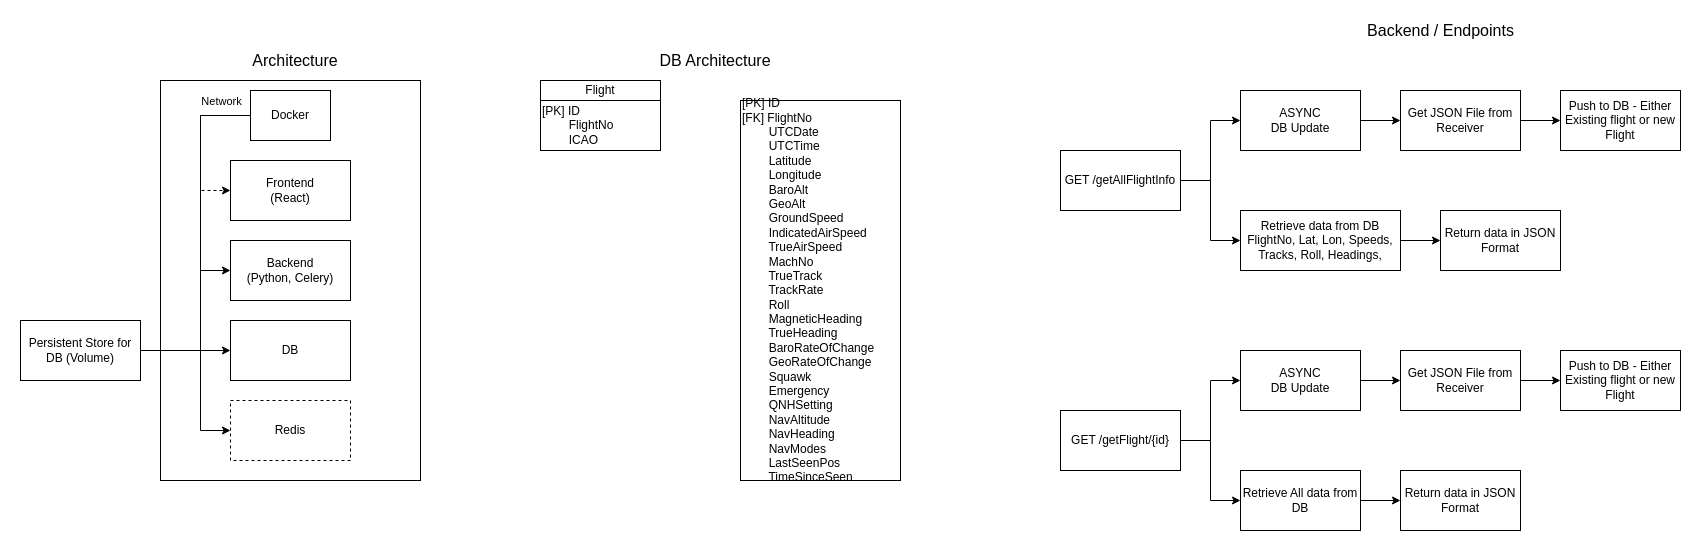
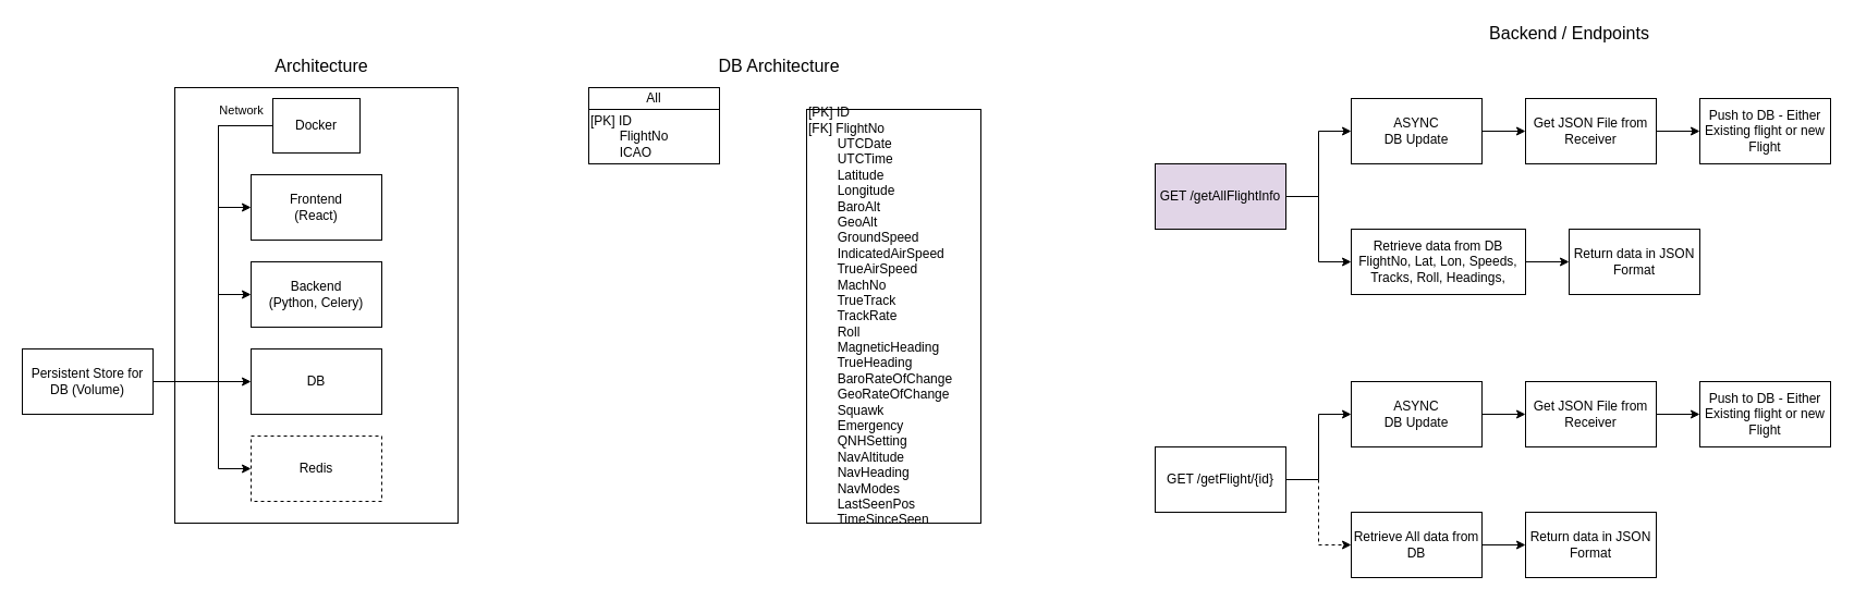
  <mxCell id="0" />
  <mxCell id="1" parent="0" />
- <mxCell id="2" value="Flight" style="rounded=0;whiteSpace=wrap;html=1;" parent="1" vertex="1"><mxGeometry x="540" y="80" width="120" height="20" as="geometry" /></mxCell>
+ <mxCell id="2" value="All" style="rounded=0;whiteSpace=wrap;html=1;" parent="1" vertex="1"><mxGeometry x="540" y="80" width="120" height="20" as="geometry" /></mxCell>
  <mxCell id="3" value="[PK] ID&lt;br&gt;&amp;nbsp; &amp;nbsp; &amp;nbsp; &amp;nbsp; FlightNo&lt;br&gt;&amp;nbsp; &amp;nbsp; &amp;nbsp; &amp;nbsp; ICAO" style="rounded=0;whiteSpace=wrap;html=1;align=left;" parent="1" vertex="1"><mxGeometry x="540" y="100" width="120" height="50" as="geometry" /></mxCell>
  <mxCell id="4" value="[PK] ID&lt;br&gt;[FK] FlightNo&lt;br&gt;&amp;nbsp; &amp;nbsp; &amp;nbsp; &amp;nbsp; UTCDate&lt;br&gt;&amp;nbsp; &amp;nbsp; &amp;nbsp; &amp;nbsp; UTCTime&lt;br&gt;&amp;nbsp; &amp;nbsp; &amp;nbsp; &amp;nbsp; Latitude&lt;br&gt;&amp;nbsp; &amp;nbsp; &amp;nbsp; &amp;nbsp; Longitude&lt;br&gt;&amp;nbsp; &amp;nbsp; &amp;nbsp; &amp;nbsp; BaroAlt&lt;br&gt;&amp;nbsp; &amp;nbsp; &amp;nbsp; &amp;nbsp; GeoAlt&lt;br&gt;&amp;nbsp; &amp;nbsp; &amp;nbsp; &amp;nbsp; GroundSpeed&lt;br&gt;&amp;nbsp; &amp;nbsp; &amp;nbsp; &amp;nbsp; IndicatedAirSpeed&lt;br&gt;&amp;nbsp; &amp;nbsp; &amp;nbsp; &amp;nbsp; TrueAirSpeed&lt;br&gt;&amp;nbsp; &amp;nbsp; &amp;nbsp; &amp;nbsp; MachNo&lt;br&gt;&amp;nbsp; &amp;nbsp; &amp;nbsp; &amp;nbsp; TrueTrack&lt;br&gt;&amp;nbsp; &amp;nbsp; &amp;nbsp; &amp;nbsp; TrackRate&lt;br&gt;&amp;nbsp; &amp;nbsp; &amp;nbsp; &amp;nbsp; Roll&lt;br&gt;&amp;nbsp; &amp;nbsp; &amp;nbsp; &amp;nbsp; MagneticHeading&lt;br&gt;&amp;nbsp; &amp;nbsp; &amp;nbsp; &amp;nbsp; TrueHeading&lt;br&gt;&amp;nbsp; &amp;nbsp; &amp;nbsp; &amp;nbsp; BaroRateOfChange&lt;br&gt;&amp;nbsp; &amp;nbsp; &amp;nbsp; &amp;nbsp; GeoRateOfChange&lt;br&gt;&amp;nbsp; &amp;nbsp; &amp;nbsp; &amp;nbsp; Squawk&lt;br&gt;&amp;nbsp; &amp;nbsp; &amp;nbsp; &amp;nbsp; Emergency&lt;br&gt;&amp;nbsp; &amp;nbsp; &amp;nbsp; &amp;nbsp; QNHSetting&lt;br&gt;&amp;nbsp; &amp;nbsp; &amp;nbsp; &amp;nbsp; NavAltitude&lt;br&gt;&amp;nbsp; &amp;nbsp; &amp;nbsp; &amp;nbsp; NavHeading&lt;br&gt;&amp;nbsp; &amp;nbsp; &amp;nbsp; &amp;nbsp; NavModes&lt;br&gt;&amp;nbsp; &amp;nbsp; &amp;nbsp; &amp;nbsp; LastSeenPos&lt;br&gt;&amp;nbsp; &amp;nbsp; &amp;nbsp; &amp;nbsp; TimeSinceSeen" style="rounded=0;whiteSpace=wrap;html=1;align=left;" parent="1" vertex="1"><mxGeometry x="740" y="100" width="160" height="380" as="geometry" /></mxCell>
  <mxCell id="5" style="edgeStyle=orthogonalEdgeStyle;rounded=0;orthogonalLoop=1;jettySize=auto;html=1;exitX=1;exitY=0.5;exitDx=0;exitDy=0;entryX=0;entryY=0.5;entryDx=0;entryDy=0;" edge="1" parent="1" source="7" target="9"><mxGeometry relative="1" as="geometry" /></mxCell>
  <mxCell id="6" style="edgeStyle=orthogonalEdgeStyle;rounded=0;orthogonalLoop=1;jettySize=auto;html=1;exitX=1;exitY=0.5;exitDx=0;exitDy=0;entryX=0;entryY=0.5;entryDx=0;entryDy=0;" edge="1" parent="1" source="7" target="14"><mxGeometry relative="1" as="geometry" /></mxCell>
- <mxCell id="7" value="GET /getAllFlightInfo" style="rounded=0;whiteSpace=wrap;html=1;" vertex="1" parent="1"><mxGeometry x="1060" y="150" width="120" height="60" as="geometry" /></mxCell>
+ <mxCell id="7" value="GET /getAllFlightInfo" style="rounded=0;whiteSpace=wrap;html=1;fillColor=#e1d5e7;" vertex="1" parent="1"><mxGeometry x="1060" y="150" width="120" height="60" as="geometry" /></mxCell>
  <mxCell id="8" style="edgeStyle=orthogonalEdgeStyle;rounded=0;orthogonalLoop=1;jettySize=auto;html=1;exitX=1;exitY=0.5;exitDx=0;exitDy=0;entryX=0;entryY=0.5;entryDx=0;entryDy=0;" edge="1" parent="1" source="9" target="11"><mxGeometry relative="1" as="geometry" /></mxCell>
  <mxCell id="9" value="ASYNC&lt;br&gt;DB Update" style="rounded=0;whiteSpace=wrap;html=1;" vertex="1" parent="1"><mxGeometry x="1240" y="90" width="120" height="60" as="geometry" /></mxCell>
  <mxCell id="10" style="edgeStyle=orthogonalEdgeStyle;rounded=0;orthogonalLoop=1;jettySize=auto;html=1;exitX=1;exitY=0.5;exitDx=0;exitDy=0;" edge="1" parent="1" source="11" target="12"><mxGeometry relative="1" as="geometry" /></mxCell>
  <mxCell id="11" value="Get JSON File from Receiver" style="rounded=0;whiteSpace=wrap;html=1;" vertex="1" parent="1"><mxGeometry x="1400" y="90" width="120" height="60" as="geometry" /></mxCell>
  <mxCell id="12" value="Push to DB - Either Existing flight or new Flight" style="rounded=0;whiteSpace=wrap;html=1;" vertex="1" parent="1"><mxGeometry x="1560" y="90" width="120" height="60" as="geometry" /></mxCell>
  <mxCell id="13" style="edgeStyle=orthogonalEdgeStyle;rounded=0;orthogonalLoop=1;jettySize=auto;html=1;exitX=1;exitY=0.5;exitDx=0;exitDy=0;entryX=0;entryY=0.5;entryDx=0;entryDy=0;" edge="1" parent="1" source="14" target="15"><mxGeometry relative="1" as="geometry" /></mxCell>
  <mxCell id="14" value="Retrieve data from DB&lt;br&gt;FlightNo, Lat, Lon, Speeds, Tracks, Roll, Headings," style="rounded=0;whiteSpace=wrap;html=1;" vertex="1" parent="1"><mxGeometry x="1240" y="210" width="160" height="60" as="geometry" /></mxCell>
  <mxCell id="15" value="Return data in JSON Format" style="rounded=0;whiteSpace=wrap;html=1;" vertex="1" parent="1"><mxGeometry x="1440" y="210" width="120" height="60" as="geometry" /></mxCell>
  <mxCell id="16" style="edgeStyle=orthogonalEdgeStyle;rounded=0;orthogonalLoop=1;jettySize=auto;html=1;exitX=1;exitY=0.5;exitDx=0;exitDy=0;entryX=0;entryY=0.5;entryDx=0;entryDy=0;" edge="1" parent="1" source="18" target="20"><mxGeometry relative="1" as="geometry" /></mxCell>
- <mxCell id="17" style="edgeStyle=orthogonalEdgeStyle;rounded=0;orthogonalLoop=1;jettySize=auto;html=1;exitX=1;exitY=0.5;exitDx=0;exitDy=0;entryX=0;entryY=0.5;entryDx=0;entryDy=0;" edge="1" parent="1" source="18" target="25"><mxGeometry relative="1" as="geometry" /></mxCell>
+ <mxCell id="17" style="edgeStyle=orthogonalEdgeStyle;rounded=0;orthogonalLoop=1;jettySize=auto;html=1;exitX=1;exitY=0.5;exitDx=0;exitDy=0;entryX=0;entryY=0.5;entryDx=0;entryDy=0;dashed=1;" edge="1" parent="1" source="18" target="25"><mxGeometry relative="1" as="geometry" /></mxCell>
  <mxCell id="18" value="GET /getFlight/{id}" style="rounded=0;whiteSpace=wrap;html=1;" vertex="1" parent="1"><mxGeometry x="1060" y="410" width="120" height="60" as="geometry" /></mxCell>
  <mxCell id="19" style="edgeStyle=orthogonalEdgeStyle;rounded=0;orthogonalLoop=1;jettySize=auto;html=1;exitX=1;exitY=0.5;exitDx=0;exitDy=0;entryX=0;entryY=0.5;entryDx=0;entryDy=0;" edge="1" parent="1" source="20" target="22"><mxGeometry relative="1" as="geometry" /></mxCell>
  <mxCell id="20" value="ASYNC&lt;br&gt;DB Update" style="rounded=0;whiteSpace=wrap;html=1;" vertex="1" parent="1"><mxGeometry x="1240" y="350" width="120" height="60" as="geometry" /></mxCell>
  <mxCell id="21" style="edgeStyle=orthogonalEdgeStyle;rounded=0;orthogonalLoop=1;jettySize=auto;html=1;exitX=1;exitY=0.5;exitDx=0;exitDy=0;" edge="1" parent="1" source="22" target="23"><mxGeometry relative="1" as="geometry" /></mxCell>
  <mxCell id="22" value="Get JSON File from Receiver" style="rounded=0;whiteSpace=wrap;html=1;" vertex="1" parent="1"><mxGeometry x="1400" y="350" width="120" height="60" as="geometry" /></mxCell>
  <mxCell id="23" value="Push to DB - Either Existing flight or new Flight" style="rounded=0;whiteSpace=wrap;html=1;" vertex="1" parent="1"><mxGeometry x="1560" y="350" width="120" height="60" as="geometry" /></mxCell>
  <mxCell id="24" style="edgeStyle=orthogonalEdgeStyle;rounded=0;orthogonalLoop=1;jettySize=auto;html=1;exitX=1;exitY=0.5;exitDx=0;exitDy=0;entryX=0;entryY=0.5;entryDx=0;entryDy=0;" edge="1" parent="1" source="25" target="26"><mxGeometry relative="1" as="geometry" /></mxCell>
  <mxCell id="25" value="Retrieve All data from DB" style="rounded=0;whiteSpace=wrap;html=1;" vertex="1" parent="1"><mxGeometry x="1240" y="470" width="120" height="60" as="geometry" /></mxCell>
  <mxCell id="26" value="Return data in JSON Format" style="rounded=0;whiteSpace=wrap;html=1;" vertex="1" parent="1"><mxGeometry x="1400" y="470" width="120" height="60" as="geometry" /></mxCell>
  <mxCell id="27" value="" style="rounded=0;whiteSpace=wrap;html=1;" vertex="1" parent="1"><mxGeometry x="160" y="80" width="260" height="400" as="geometry" /></mxCell>
- <mxCell id="28" style="edgeStyle=orthogonalEdgeStyle;rounded=0;orthogonalLoop=1;jettySize=auto;html=1;exitX=0;exitY=0.5;exitDx=0;exitDy=0;entryX=0;entryY=0.5;entryDx=0;entryDy=0;dashed=1;" edge="1" parent="1" source="32" target="33"><mxGeometry relative="1" as="geometry"><Array as="points"><mxPoint x="200" y="115" /><mxPoint x="200" y="190" /></Array></mxGeometry></mxCell>
+ <mxCell id="28" style="edgeStyle=orthogonalEdgeStyle;rounded=0;orthogonalLoop=1;jettySize=auto;html=1;exitX=0;exitY=0.5;exitDx=0;exitDy=0;entryX=0;entryY=0.5;entryDx=0;entryDy=0;" edge="1" parent="1" source="32" target="33"><mxGeometry relative="1" as="geometry"><Array as="points"><mxPoint x="200" y="115" /><mxPoint x="200" y="190" /></Array></mxGeometry></mxCell>
  <mxCell id="29" style="edgeStyle=orthogonalEdgeStyle;rounded=0;orthogonalLoop=1;jettySize=auto;html=1;exitX=0;exitY=0.5;exitDx=0;exitDy=0;entryX=0;entryY=0.5;entryDx=0;entryDy=0;" edge="1" parent="1" source="32" target="34"><mxGeometry relative="1" as="geometry"><Array as="points"><mxPoint x="200" y="115" /><mxPoint x="200" y="270" /></Array></mxGeometry></mxCell>
  <mxCell id="30" style="edgeStyle=orthogonalEdgeStyle;rounded=0;orthogonalLoop=1;jettySize=auto;html=1;exitX=0;exitY=0.5;exitDx=0;exitDy=0;entryX=0;entryY=0.5;entryDx=0;entryDy=0;" edge="1" parent="1" source="32" target="36"><mxGeometry relative="1" as="geometry"><Array as="points"><mxPoint x="200" y="115" /><mxPoint x="200" y="430" /></Array></mxGeometry></mxCell>
  <mxCell id="31" value="Network" style="text;html=1;resizable=0;points=[];align=center;verticalAlign=middle;labelBackgroundColor=none;fontSize=11;" vertex="1" connectable="0" parent="30"><mxGeometry x="-0.843" y="3" relative="1" as="geometry"><mxPoint x="1" y="-18" as="offset" /></mxGeometry></mxCell>
  <mxCell id="32" value="Docker" style="rounded=0;whiteSpace=wrap;html=1;" vertex="1" parent="1"><mxGeometry x="250" y="90" width="80" height="50" as="geometry" /></mxCell>
  <mxCell id="33" value="Frontend&lt;br&gt;(React)" style="rounded=0;whiteSpace=wrap;html=1;" vertex="1" parent="1"><mxGeometry x="230" y="160" width="120" height="60" as="geometry" /></mxCell>
  <mxCell id="34" value="Backend&lt;br&gt;(Python, Celery)" style="rounded=0;whiteSpace=wrap;html=1;" vertex="1" parent="1"><mxGeometry x="230" y="240" width="120" height="60" as="geometry" /></mxCell>
  <mxCell id="35" value="DB" style="rounded=0;whiteSpace=wrap;html=1;" vertex="1" parent="1"><mxGeometry x="230" y="320" width="120" height="60" as="geometry" /></mxCell>
  <mxCell id="36" value="Redis" style="rounded=0;whiteSpace=wrap;html=1;dashed=1;" vertex="1" parent="1"><mxGeometry x="230" y="400" width="120" height="60" as="geometry" /></mxCell>
  <mxCell id="37" style="edgeStyle=orthogonalEdgeStyle;rounded=0;orthogonalLoop=1;jettySize=auto;html=1;exitX=1;exitY=0.5;exitDx=0;exitDy=0;entryX=0;entryY=0.5;entryDx=0;entryDy=0;" edge="1" parent="1" source="38" target="35"><mxGeometry relative="1" as="geometry" /></mxCell>
  <mxCell id="38" value="Persistent Store for DB (Volume)" style="rounded=0;whiteSpace=wrap;html=1;" vertex="1" parent="1"><mxGeometry x="20" y="320" width="120" height="60" as="geometry" /></mxCell>
  <mxCell id="39" value="Architecture" style="text;html=1;strokeColor=none;fillColor=none;align=center;verticalAlign=middle;whiteSpace=wrap;rounded=0;fontSize=16;" vertex="1" parent="1"><mxGeometry x="240" y="50" width="110" height="20" as="geometry" /></mxCell>
  <mxCell id="40" value="Backend / Endpoints" style="text;html=1;strokeColor=none;fillColor=none;align=center;verticalAlign=middle;whiteSpace=wrap;rounded=0;fontSize=16;" vertex="1" parent="1"><mxGeometry x="1357.5" y="20" width="165" height="20" as="geometry" /></mxCell>
  <mxCell id="41" value="DB Architecture" style="text;html=1;strokeColor=none;fillColor=none;align=center;verticalAlign=middle;whiteSpace=wrap;rounded=0;fontSize=16;" vertex="1" parent="1"><mxGeometry x="650" y="50" width="130" height="20" as="geometry" /></mxCell>
